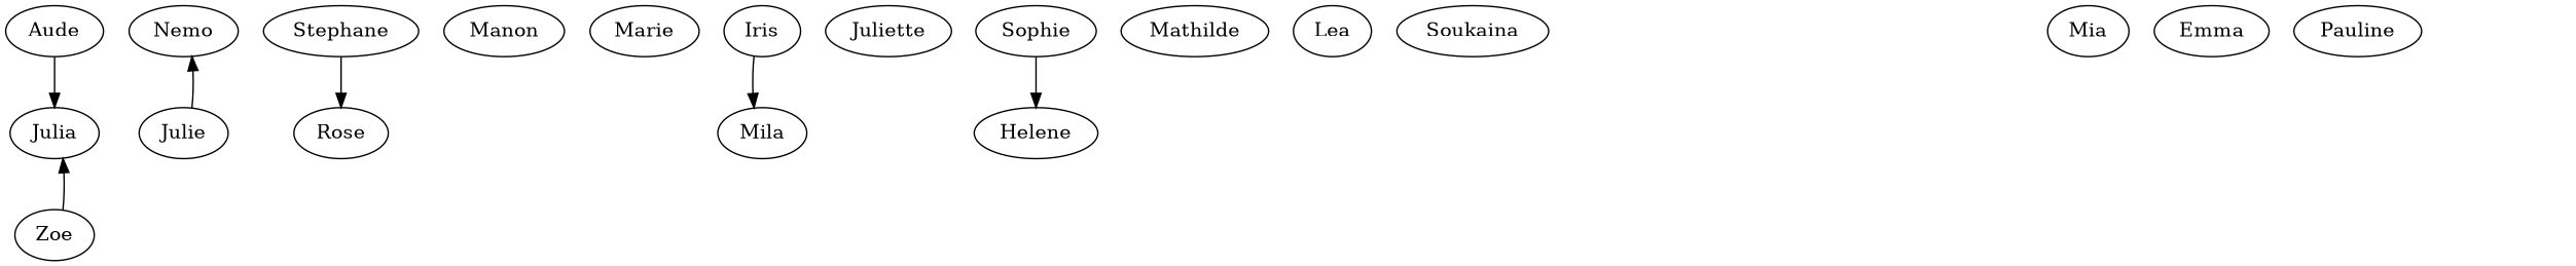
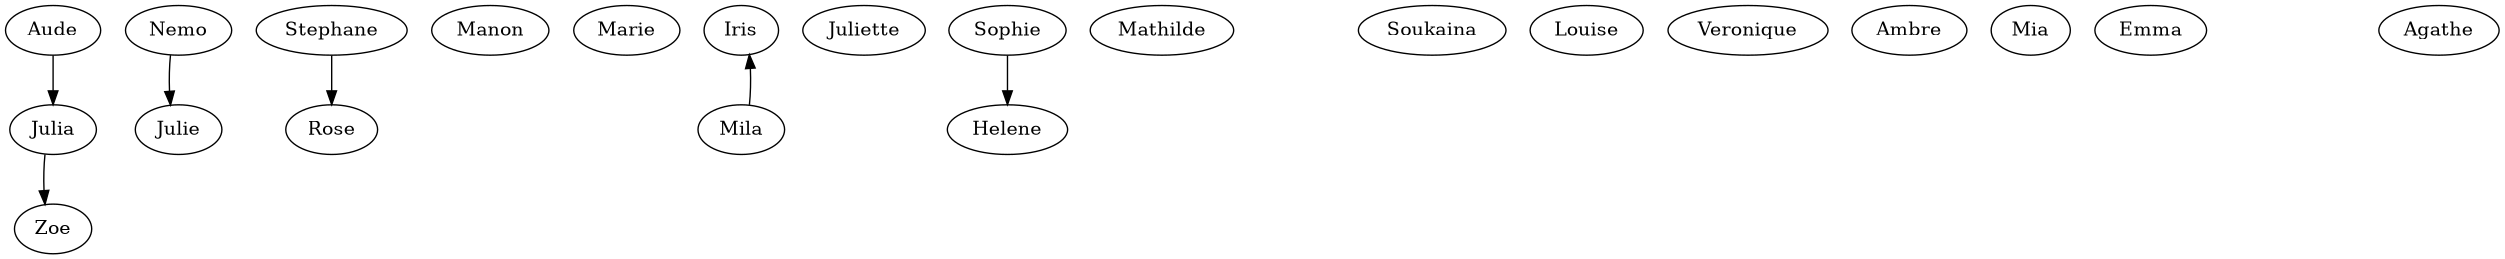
  strict digraph {
    Aude
    Julia
    Nemo
    Julie
    Stephane
    Rose
    Manon
    Marie
    Iris
    Mila
    Juliette
    Sophie
    Helene
    Mathilde
-   Lea
    Soukaina
+   Louise
+   Veronique
    Zoe
+   Ambre
    Mia
    Emma
-   Pauline
+   Agathe
    Aude -> Julia
-   Julie -> Nemo
+   Nemo -> Julie
    Stephane -> Rose
-   Iris -> Mila
+   Mila -> Iris
    Sophie -> Helene
-   Zoe -> Julia
+   Julia -> Zoe
  }
